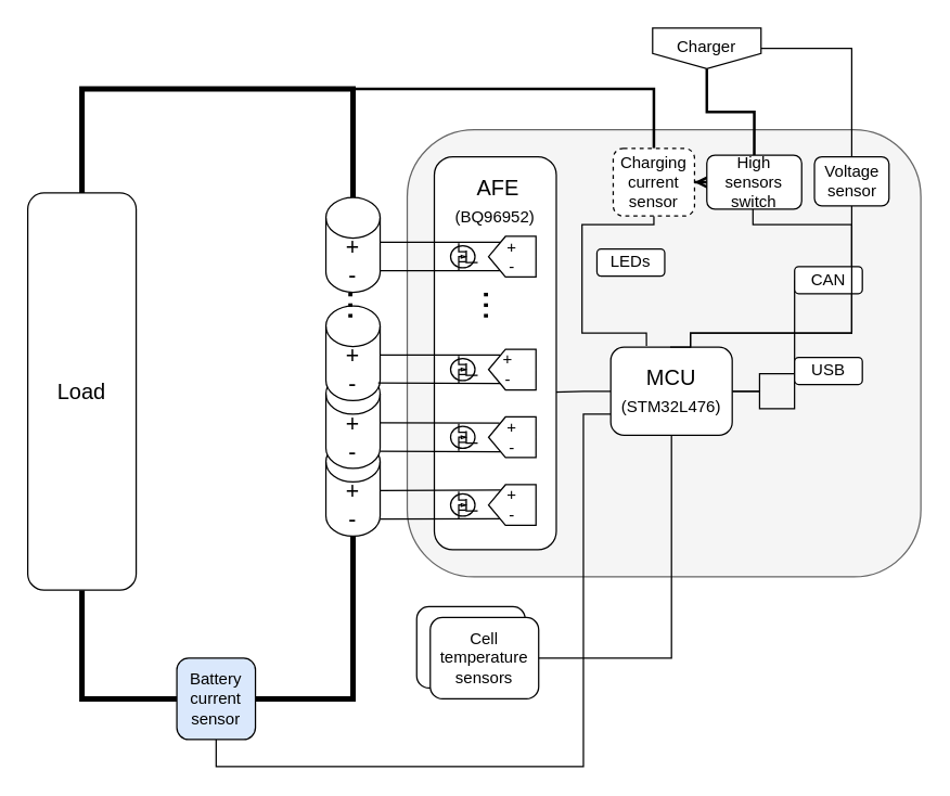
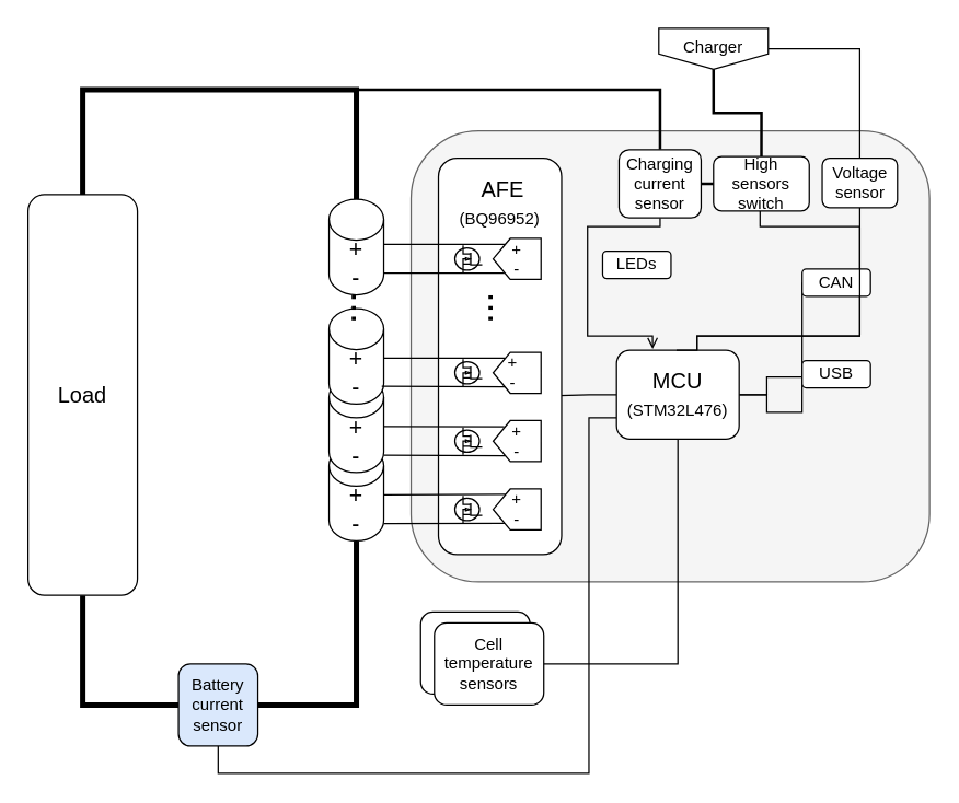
  <mxCell id="0" />
  <mxCell id="1" parent="0" />
  <mxCell id="2" value="" style="rounded=1;whiteSpace=wrap;html=1;fillColor=#f5f5f5;strokeColor=#666666;fontColor=#333333;" parent="1" vertex="1"><mxGeometry x="300" y="95" width="379" height="330" as="geometry" /></mxCell>
  <mxCell id="3" value="&lt;font style=&quot;font-size: 17px;&quot;&gt;+&lt;br style=&quot;border-color: var(--border-color);&quot;&gt;-&lt;/font&gt;" style="shape=cylinder3;whiteSpace=wrap;html=1;boundedLbl=1;backgroundOutline=1;size=15;" parent="1" vertex="1"><mxGeometry x="240" y="325" width="40" height="70" as="geometry" /></mxCell>
  <mxCell id="4" value="&lt;font style=&quot;font-size: 17px;&quot;&gt;+&lt;br style=&quot;border-color: var(--border-color);&quot;&gt;-&lt;/font&gt;" style="shape=cylinder3;whiteSpace=wrap;html=1;boundedLbl=1;backgroundOutline=1;size=15;" parent="1" vertex="1"><mxGeometry x="240" y="275" width="40" height="70" as="geometry" /></mxCell>
  <mxCell id="5" value="&lt;font style=&quot;font-size: 17px;&quot;&gt;+&lt;br style=&quot;border-color: var(--border-color);&quot;&gt;-&lt;/font&gt;" style="shape=cylinder3;whiteSpace=wrap;html=1;boundedLbl=1;backgroundOutline=1;size=15;" parent="1" vertex="1"><mxGeometry x="240" y="225" width="40" height="70" as="geometry" /></mxCell>
  <mxCell id="6" value="&lt;font style=&quot;font-size: 28px;&quot;&gt;...&lt;/font&gt;" style="text;html=1;strokeColor=none;fillColor=none;align=center;verticalAlign=middle;whiteSpace=wrap;rounded=0;rotation=-90;" parent="1" vertex="1"><mxGeometry x="230" y="217.5" width="40" height="15" as="geometry" /></mxCell>
  <mxCell id="7" value="&lt;font style=&quot;font-size: 17px;&quot;&gt;+&lt;br&gt;-&lt;/font&gt;" style="shape=cylinder3;whiteSpace=wrap;html=1;boundedLbl=1;backgroundOutline=1;size=15;" parent="1" vertex="1"><mxGeometry x="240" y="145" width="40" height="70" as="geometry" /></mxCell>
  <mxCell id="8" style="edgeStyle=orthogonalEdgeStyle;rounded=0;orthogonalLoop=1;jettySize=auto;html=1;endArrow=none;endFill=0;exitX=1;exitY=0.5;exitDx=0;exitDy=0;entryX=0;entryY=0.5;entryDx=0;entryDy=0;" parent="1" source="14" target="44" edge="1"><mxGeometry relative="1" as="geometry"><mxPoint x="539.81" y="273.007" as="sourcePoint" /><mxPoint x="576.68" y="265" as="targetPoint" /><Array as="points"><mxPoint x="560" y="288" /><mxPoint x="560" y="275" /><mxPoint x="586" y="275" /></Array></mxGeometry></mxCell>
  <mxCell id="9" style="edgeStyle=orthogonalEdgeStyle;rounded=0;orthogonalLoop=1;jettySize=auto;html=1;endArrow=none;endFill=0;entryX=1;entryY=0.5;entryDx=0;entryDy=0;" parent="1" source="14" target="57" edge="1"><mxGeometry relative="1" as="geometry"><mxPoint x="484" y="365" as="targetPoint" /><Array as="points"><mxPoint x="495" y="485" /></Array></mxGeometry></mxCell>
  <mxCell id="10" style="edgeStyle=orthogonalEdgeStyle;rounded=0;orthogonalLoop=1;jettySize=auto;html=1;endArrow=none;endFill=0;" parent="1" source="14" target="46" edge="1"><mxGeometry relative="1" as="geometry"><Array as="points"><mxPoint x="509" y="245" /><mxPoint x="628" y="245" /></Array><mxPoint x="405.52" y="176.08" as="targetPoint" /></mxGeometry></mxCell>
  <mxCell id="11" style="edgeStyle=orthogonalEdgeStyle;rounded=0;orthogonalLoop=1;jettySize=auto;html=1;endArrow=none;endFill=0;" parent="1" source="14" target="40" edge="1"><mxGeometry relative="1" as="geometry"><Array as="points"><mxPoint x="430" y="305" /><mxPoint x="430" y="565" /><mxPoint x="159" y="565" /></Array><mxPoint x="460" y="455" as="sourcePoint" /></mxGeometry></mxCell>
  <mxCell id="12" style="edgeStyle=orthogonalEdgeStyle;rounded=0;orthogonalLoop=1;jettySize=auto;html=1;endArrow=none;endFill=0;exitX=1;exitY=0.5;exitDx=0;exitDy=0;entryX=0;entryY=0.5;entryDx=0;entryDy=0;" parent="1" source="14" target="45" edge="1"><mxGeometry relative="1" as="geometry"><mxPoint x="539.81" y="273.007" as="sourcePoint" /><Array as="points"><mxPoint x="560" y="288" /><mxPoint x="560" y="301" /></Array></mxGeometry></mxCell>
  <mxCell id="13" style="edgeStyle=orthogonalEdgeStyle;rounded=0;orthogonalLoop=1;jettySize=auto;html=1;entryX=0.98;entryY=0.599;entryDx=0;entryDy=0;endArrow=none;endFill=0;entryPerimeter=0;" parent="1" source="14" target="15" edge="1"><mxGeometry relative="1" as="geometry" /></mxCell>
  <mxCell id="14" value="MCU&lt;br&gt;&lt;font style=&quot;font-size: 12px;&quot;&gt;(STM32L476)&lt;/font&gt;" style="rounded=1;whiteSpace=wrap;html=1;fontSize=16;" parent="1" vertex="1"><mxGeometry x="450.19" y="255.5" width="89.62" height="65" as="geometry" /></mxCell>
  <mxCell id="15" value="" style="rounded=1;whiteSpace=wrap;html=1;fontSize=16;" parent="1" vertex="1"><mxGeometry x="320" y="115" width="90" height="290" as="geometry" /></mxCell>
  <mxCell id="16" value="&lt;font style=&quot;font-size: 28px;&quot;&gt;...&lt;/font&gt;" style="text;html=1;strokeColor=none;fillColor=none;align=center;verticalAlign=middle;whiteSpace=wrap;rounded=0;rotation=-90;" parent="1" vertex="1"><mxGeometry x="320" y="210" width="60" height="30" as="geometry" /></mxCell>
  <mxCell id="17" value="" style="verticalLabelPosition=bottom;shadow=0;dashed=0;align=center;html=1;verticalAlign=top;shape=mxgraph.electrical.mosfets1.n-channel_mosfet_1;fontSize=16;flipH=1;" parent="1" vertex="1"><mxGeometry x="332" y="178.75" width="20" height="20" as="geometry" /></mxCell>
  <mxCell id="18" value="" style="endArrow=none;html=1;rounded=0;fontSize=16;exitX=1;exitY=1;exitDx=0;exitDy=-15;exitPerimeter=0;entryX=0.739;entryY=0.147;entryDx=0;entryDy=0;entryPerimeter=0;" parent="1" target="36" edge="1"><mxGeometry width="50" height="50" relative="1" as="geometry"><mxPoint x="280" y="178" as="sourcePoint" /><mxPoint x="366.895" y="177.434" as="targetPoint" /></mxGeometry></mxCell>
  <mxCell id="19" value="" style="endArrow=none;html=1;rounded=0;fontSize=16;exitX=1;exitY=1;exitDx=0;exitDy=-15;exitPerimeter=0;entryX=0.763;entryY=0.845;entryDx=0;entryDy=0;entryPerimeter=0;" parent="1" target="36" edge="1"><mxGeometry width="50" height="50" relative="1" as="geometry"><mxPoint x="280" y="199" as="sourcePoint" /><mxPoint x="366.895" y="199.054" as="targetPoint" /></mxGeometry></mxCell>
  <mxCell id="20" value="&amp;nbsp;AFE&lt;br&gt;&lt;font style=&quot;font-size: 12px;&quot;&gt;(BQ96952)&lt;/font&gt;" style="text;html=1;strokeColor=none;fillColor=none;align=center;verticalAlign=middle;whiteSpace=wrap;rounded=0;fontSize=16;" parent="1" vertex="1"><mxGeometry x="330" y="122.5" width="70" height="51.25" as="geometry" /></mxCell>
  <mxCell id="21" value="" style="verticalLabelPosition=bottom;shadow=0;dashed=0;align=center;html=1;verticalAlign=top;shape=mxgraph.electrical.mosfets1.n-channel_mosfet_1;fontSize=16;flipH=1;" parent="1" vertex="1"><mxGeometry x="332" y="262" width="20" height="20" as="geometry" /></mxCell>
  <mxCell id="22" value="" style="verticalLabelPosition=bottom;shadow=0;dashed=0;align=center;html=1;verticalAlign=top;shape=mxgraph.electrical.abstract.dac;fontSize=16;fillColor=#ffffff;flipH=1;" parent="1" vertex="1"><mxGeometry x="360" y="257" width="35" height="30" as="geometry" /></mxCell>
  <mxCell id="23" value="" style="verticalLabelPosition=bottom;shadow=0;dashed=0;align=center;html=1;verticalAlign=top;shape=mxgraph.electrical.mosfets1.n-channel_mosfet_1;fontSize=16;flipH=1;" parent="1" vertex="1"><mxGeometry x="332" y="312" width="20" height="20" as="geometry" /></mxCell>
  <mxCell id="24" value="" style="endArrow=none;html=1;rounded=0;fontSize=16;exitX=1;exitY=1;exitDx=0;exitDy=-15;exitPerimeter=0;entryX=0.768;entryY=0.151;entryDx=0;entryDy=0;entryPerimeter=0;" parent="1" target="34" edge="1"><mxGeometry width="50" height="50" relative="1" as="geometry"><mxPoint x="280" y="311.25" as="sourcePoint" /><mxPoint x="366.895" y="310.684" as="targetPoint" /></mxGeometry></mxCell>
  <mxCell id="25" value="" style="endArrow=none;html=1;rounded=0;fontSize=16;exitX=1;exitY=1;exitDx=0;exitDy=-15;exitPerimeter=0;entryX=0.744;entryY=0.859;entryDx=0;entryDy=0;entryPerimeter=0;" parent="1" target="34" edge="1"><mxGeometry width="50" height="50" relative="1" as="geometry"><mxPoint x="280" y="332.25" as="sourcePoint" /><mxPoint x="366.895" y="332.304" as="targetPoint" /></mxGeometry></mxCell>
  <mxCell id="26" value="" style="verticalLabelPosition=bottom;shadow=0;dashed=0;align=center;html=1;verticalAlign=top;shape=mxgraph.electrical.mosfets1.n-channel_mosfet_1;fontSize=16;flipH=1;" parent="1" vertex="1"><mxGeometry x="332" y="362" width="20" height="20" as="geometry" /></mxCell>
  <mxCell id="27" value="" style="endArrow=none;html=1;rounded=0;fontSize=16;exitX=1;exitY=1;exitDx=0;exitDy=-15;exitPerimeter=0;entryX=0.741;entryY=0.131;entryDx=0;entryDy=0;entryPerimeter=0;" parent="1" target="32" edge="1"><mxGeometry width="50" height="50" relative="1" as="geometry"><mxPoint x="280" y="361.25" as="sourcePoint" /><mxPoint x="366.895" y="360.684" as="targetPoint" /></mxGeometry></mxCell>
  <mxCell id="28" value="" style="endArrow=none;html=1;rounded=0;fontSize=16;exitX=1;exitY=1;exitDx=0;exitDy=-15;exitPerimeter=0;entryX=0.756;entryY=0.839;entryDx=0;entryDy=0;entryPerimeter=0;" parent="1" target="32" edge="1"><mxGeometry width="50" height="50" relative="1" as="geometry"><mxPoint x="280" y="382.25" as="sourcePoint" /><mxPoint x="366.895" y="382.304" as="targetPoint" /></mxGeometry></mxCell>
  <mxCell id="29" value="" style="endArrow=none;html=1;rounded=0;fontSize=16;exitX=1;exitY=1;exitDx=0;exitDy=-15;exitPerimeter=0;entryX=0.754;entryY=0.146;entryDx=0;entryDy=0;entryPerimeter=0;" parent="1" target="22" edge="1"><mxGeometry width="50" height="50" relative="1" as="geometry"><mxPoint x="280" y="261.25" as="sourcePoint" /><mxPoint x="366.895" y="260.684" as="targetPoint" /></mxGeometry></mxCell>
  <mxCell id="30" value="" style="endArrow=none;html=1;rounded=0;fontSize=16;exitX=1.014;exitY=0.814;exitDx=0;exitDy=0;exitPerimeter=0;entryX=0.754;entryY=0.846;entryDx=0;entryDy=0;entryPerimeter=0;" parent="1" target="22" edge="1"><mxGeometry width="50" height="50" relative="1" as="geometry"><mxPoint x="278.56" y="281.98" as="sourcePoint" /><mxPoint x="362.305" y="282" as="targetPoint" /></mxGeometry></mxCell>
  <mxCell id="31" value="&lt;p style=&quot;line-height: 60%; font-size: 12px;&quot;&gt;&lt;/p&gt;&lt;blockquote style=&quot;margin: 0px 0px 0px 40px; border: none; padding: 0px; font-size: 12px;&quot;&gt;&lt;/blockquote&gt;&lt;span style=&quot;font-size: 12px; background-color: initial;&quot;&gt;+&lt;/span&gt;&lt;br style=&quot;font-size: 12px;&quot;&gt;&lt;font style=&quot;font-size: 12px;&quot;&gt;-&lt;/font&gt;&lt;p style=&quot;font-size: 12px;&quot;&gt;&lt;/p&gt;" style="text;html=1;strokeColor=none;fillColor=none;align=center;verticalAlign=middle;whiteSpace=wrap;rounded=0;fontSize=12;" parent="1" vertex="1"><mxGeometry x="367.5" y="257" width="12.5" height="30" as="geometry" /></mxCell>
  <mxCell id="32" value="" style="verticalLabelPosition=bottom;shadow=0;dashed=0;align=center;html=1;verticalAlign=top;shape=mxgraph.electrical.abstract.dac;fontSize=16;fillColor=#ffffff;flipH=1;" parent="1" vertex="1"><mxGeometry x="360" y="357" width="35" height="30" as="geometry" /></mxCell>
  <mxCell id="33" value="&lt;p style=&quot;line-height: 60%; font-size: 12px;&quot;&gt;&lt;/p&gt;&lt;blockquote style=&quot;margin: 0px 0px 0px 40px; border: none; padding: 0px; font-size: 12px;&quot;&gt;&lt;/blockquote&gt;&lt;span style=&quot;font-size: 12px; background-color: initial;&quot;&gt;+&lt;/span&gt;&lt;br style=&quot;font-size: 12px;&quot;&gt;&lt;font style=&quot;font-size: 12px;&quot;&gt;-&lt;/font&gt;&lt;p style=&quot;font-size: 12px;&quot;&gt;&lt;/p&gt;" style="text;html=1;strokeColor=none;fillColor=none;align=center;verticalAlign=middle;whiteSpace=wrap;rounded=0;fontSize=12;" parent="1" vertex="1"><mxGeometry x="371.25" y="357" width="12.5" height="30" as="geometry" /></mxCell>
  <mxCell id="34" value="" style="verticalLabelPosition=bottom;shadow=0;dashed=0;align=center;html=1;verticalAlign=top;shape=mxgraph.electrical.abstract.dac;fontSize=16;fillColor=#ffffff;flipH=1;" parent="1" vertex="1"><mxGeometry x="360" y="307" width="35" height="30" as="geometry" /></mxCell>
  <mxCell id="35" value="&lt;p style=&quot;line-height: 60%; font-size: 12px;&quot;&gt;&lt;/p&gt;&lt;blockquote style=&quot;margin: 0px 0px 0px 40px; border: none; padding: 0px; font-size: 12px;&quot;&gt;&lt;/blockquote&gt;&lt;span style=&quot;font-size: 12px; background-color: initial;&quot;&gt;+&lt;/span&gt;&lt;br style=&quot;font-size: 12px;&quot;&gt;&lt;font style=&quot;font-size: 12px;&quot;&gt;-&lt;/font&gt;&lt;p style=&quot;font-size: 12px;&quot;&gt;&lt;/p&gt;" style="text;html=1;strokeColor=none;fillColor=none;align=center;verticalAlign=middle;whiteSpace=wrap;rounded=0;fontSize=12;" parent="1" vertex="1"><mxGeometry x="371.25" y="307" width="12.5" height="30" as="geometry" /></mxCell>
  <mxCell id="36" value="" style="verticalLabelPosition=bottom;shadow=0;dashed=0;align=center;html=1;verticalAlign=top;shape=mxgraph.electrical.abstract.dac;fontSize=16;fillColor=#ffffff;flipH=1;" parent="1" vertex="1"><mxGeometry x="360" y="173.75" width="35" height="30" as="geometry" /></mxCell>
  <mxCell id="37" value="&lt;p style=&quot;line-height: 60%; font-size: 12px;&quot;&gt;&lt;/p&gt;&lt;blockquote style=&quot;margin: 0px 0px 0px 40px; border: none; padding: 0px; font-size: 12px;&quot;&gt;&lt;/blockquote&gt;&lt;span style=&quot;font-size: 12px; background-color: initial;&quot;&gt;+&lt;/span&gt;&lt;br style=&quot;font-size: 12px;&quot;&gt;&lt;font style=&quot;font-size: 12px;&quot;&gt;-&lt;/font&gt;&lt;p style=&quot;font-size: 12px;&quot;&gt;&lt;/p&gt;" style="text;html=1;strokeColor=none;fillColor=none;align=center;verticalAlign=middle;whiteSpace=wrap;rounded=0;fontSize=12;" parent="1" vertex="1"><mxGeometry x="371.25" y="173.75" width="12.5" height="30" as="geometry" /></mxCell>
  <mxCell id="38" style="edgeStyle=orthogonalEdgeStyle;rounded=0;orthogonalLoop=1;jettySize=auto;html=1;fontSize=12;endArrow=none;endFill=0;strokeWidth=4;entryX=0.5;entryY=1;entryDx=0;entryDy=0;entryPerimeter=0;exitX=1;exitY=0.5;exitDx=0;exitDy=0;" parent="1" source="40" target="3" edge="1"><mxGeometry relative="1" as="geometry"><Array as="points"><mxPoint x="260" y="515" /></Array><mxPoint x="169" y="525" as="sourcePoint" /><mxPoint x="260" y="405" as="targetPoint" /></mxGeometry></mxCell>
  <mxCell id="39" style="edgeStyle=orthogonalEdgeStyle;rounded=0;orthogonalLoop=1;jettySize=auto;html=1;entryX=0.5;entryY=1;entryDx=0;entryDy=0;endArrow=none;endFill=0;strokeWidth=4;" parent="1" source="40" target="42" edge="1"><mxGeometry relative="1" as="geometry" /></mxCell>
  <mxCell id="40" value="Battery&lt;br&gt;current&lt;br&gt;sensor" style="rounded=1;whiteSpace=wrap;html=1;fontSize=12;fillColor=#dae8fc;" parent="1" vertex="1"><mxGeometry x="130" y="485" width="58" height="60" as="geometry" /></mxCell>
  <mxCell id="41" style="edgeStyle=orthogonalEdgeStyle;rounded=0;orthogonalLoop=1;jettySize=auto;html=1;fontSize=16;endArrow=none;endFill=0;strokeWidth=2;entryX=0.5;entryY=0;entryDx=0;entryDy=0;entryPerimeter=0;exitX=0.5;exitY=0;exitDx=0;exitDy=0;" parent="1" source="51" target="7" edge="1"><mxGeometry relative="1" as="geometry"><mxPoint x="200" y="105" as="targetPoint" /><Array as="points"><mxPoint x="482" y="65" /><mxPoint x="260" y="65" /></Array><mxPoint x="460" y="65" as="sourcePoint" /></mxGeometry></mxCell>
  <mxCell id="42" value="Load" style="rounded=1;whiteSpace=wrap;html=1;fontSize=16;" parent="1" vertex="1"><mxGeometry x="20" y="141.75" width="80" height="293" as="geometry" /></mxCell>
  <mxCell id="43" value="LEDs" style="rounded=1;whiteSpace=wrap;html=1;fontSize=12;" parent="1" vertex="1"><mxGeometry x="440" y="183" width="50" height="20" as="geometry" /></mxCell>
  <mxCell id="44" value="USB" style="rounded=1;whiteSpace=wrap;html=1;" parent="1" vertex="1"><mxGeometry x="585.84" y="263" width="50" height="20" as="geometry" /></mxCell>
  <mxCell id="45" value="CAN" style="rounded=1;whiteSpace=wrap;html=1;fontSize=12;" parent="1" vertex="1"><mxGeometry x="585.84" y="196" width="50" height="20" as="geometry" /></mxCell>
  <mxCell id="46" value="Voltage sensor" style="rounded=1;whiteSpace=wrap;html=1;" parent="1" vertex="1"><mxGeometry x="600.5" y="115" width="55" height="36.25" as="geometry" /></mxCell>
  <mxCell id="47" style="edgeStyle=orthogonalEdgeStyle;rounded=0;orthogonalLoop=1;jettySize=auto;html=1;endArrow=none;endFill=0;" parent="1" edge="1"><mxGeometry relative="1" as="geometry"><Array as="points"><mxPoint x="555" y="165" /><mxPoint x="628" y="165" /><mxPoint x="628" y="245" /><mxPoint x="509" y="245" /><mxPoint x="509" y="255" /></Array><mxPoint x="555.1" y="153.75" as="sourcePoint" /><mxPoint x="494" y="255.5" as="targetPoint" /></mxGeometry></mxCell>
- <mxCell id="48" style="edgeStyle=orthogonalEdgeStyle;rounded=0;orthogonalLoop=1;jettySize=auto;html=1;endArrow=open;endFill=0;strokeWidth=2;" parent="1" source="49" target="51" edge="1"><mxGeometry relative="1" as="geometry" /></mxCell>
+ <mxCell id="48" style="edgeStyle=orthogonalEdgeStyle;rounded=0;orthogonalLoop=1;jettySize=auto;html=1;endArrow=none;endFill=0;strokeWidth=2;" parent="1" source="49" target="51" edge="1"><mxGeometry relative="1" as="geometry" /></mxCell>
  <mxCell id="49" value="High sensors switch" style="rounded=1;whiteSpace=wrap;html=1;fontSize=12;" parent="1" vertex="1"><mxGeometry x="521.07" y="113.75" width="70" height="40" as="geometry" /></mxCell>
- <mxCell id="50" style="edgeStyle=orthogonalEdgeStyle;rounded=0;orthogonalLoop=1;jettySize=auto;html=1;entryX=0.294;entryY=-0.014;entryDx=0;entryDy=0;entryPerimeter=0;endArrow=none;endFill=0;" parent="1" source="51" target="14" edge="1"><mxGeometry relative="1" as="geometry"><Array as="points"><mxPoint x="482" y="165" /><mxPoint x="429" y="165" /><mxPoint x="429" y="245" /><mxPoint x="477" y="245" /></Array></mxGeometry></mxCell>
- <mxCell id="51" value="Charging current sensor" style="rounded=1;whiteSpace=wrap;html=1;dashed=1;" parent="1" vertex="1"><mxGeometry x="452" y="108.75" width="60" height="50" as="geometry" /></mxCell>
+ <mxCell id="50" style="edgeStyle=orthogonalEdgeStyle;rounded=0;orthogonalLoop=1;jettySize=auto;html=1;entryX=0.294;entryY=-0.014;entryDx=0;entryDy=0;entryPerimeter=0;endArrow=open;endFill=0;" parent="1" source="51" target="14" edge="1"><mxGeometry relative="1" as="geometry"><Array as="points"><mxPoint x="482" y="165" /><mxPoint x="429" y="165" /><mxPoint x="429" y="245" /><mxPoint x="477" y="245" /></Array></mxGeometry></mxCell>
+ <mxCell id="51" value="Charging current sensor" style="rounded=1;whiteSpace=wrap;html=1;" parent="1" vertex="1"><mxGeometry x="452" y="108.75" width="60" height="50" as="geometry" /></mxCell>
  <mxCell id="52" style="edgeStyle=orthogonalEdgeStyle;rounded=0;orthogonalLoop=1;jettySize=auto;html=1;endArrow=none;endFill=0;" parent="1" source="54" target="46" edge="1"><mxGeometry relative="1" as="geometry" /></mxCell>
  <mxCell id="53" style="edgeStyle=orthogonalEdgeStyle;rounded=0;orthogonalLoop=1;jettySize=auto;html=1;entryX=0.5;entryY=0;entryDx=0;entryDy=0;endArrow=none;endFill=0;strokeWidth=2;exitX=0.5;exitY=1;exitDx=0;exitDy=0;" parent="1" source="54" target="49" edge="1"><mxGeometry relative="1" as="geometry" /></mxCell>
  <mxCell id="54" value="Charger" style="shape=offPageConnector;whiteSpace=wrap;html=1;verticalAlign=top;" parent="1" vertex="1"><mxGeometry x="481.07" y="20" width="80" height="30" as="geometry" /></mxCell>
  <mxCell id="55" value="" style="edgeStyle=orthogonalEdgeStyle;rounded=0;orthogonalLoop=1;jettySize=auto;html=1;exitX=0.5;exitY=0;exitDx=0;exitDy=0;fontSize=16;endArrow=none;endFill=0;strokeWidth=4;entryX=0.5;entryY=0;entryDx=0;entryDy=0;entryPerimeter=0;" parent="1" source="42" target="7" edge="1"><mxGeometry relative="1" as="geometry"><mxPoint x="260" y="145" as="targetPoint" /><Array as="points"><mxPoint x="60" y="65" /><mxPoint x="260" y="65" /></Array><mxPoint x="60" y="114" as="sourcePoint" /></mxGeometry></mxCell>
  <mxCell id="56" value="" style="rounded=1;whiteSpace=wrap;html=1;fontSize=12;fillColor=#ffffff;" parent="1" vertex="1"><mxGeometry x="307" y="447" width="80" height="60" as="geometry" /></mxCell>
  <mxCell id="57" value="Cell temperature sensors" style="rounded=1;whiteSpace=wrap;html=1;fontSize=12;fillColor=#ffffff;" parent="1" vertex="1"><mxGeometry x="317" y="455" width="80" height="60" as="geometry" /></mxCell>
